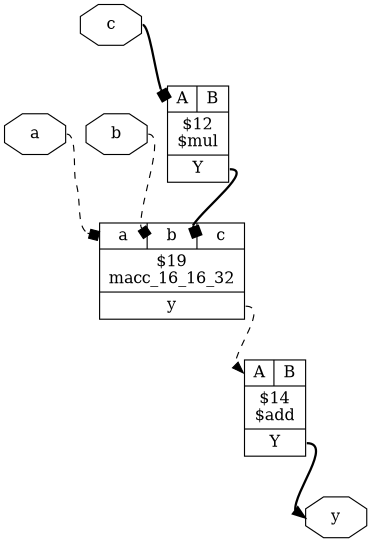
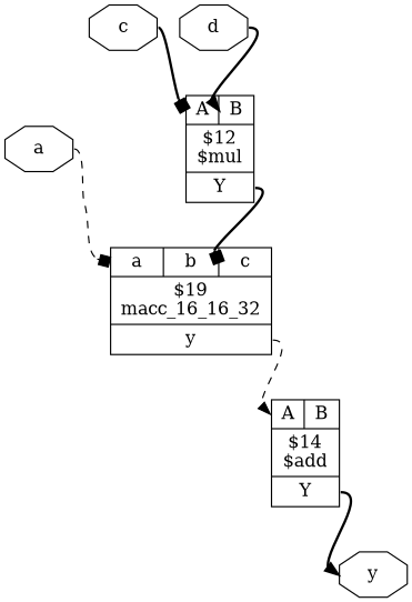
  digraph {
    rankdir=TB
    remincross=true
    node [color=black fontcolor=black shape=octagon]
    edge [arrowhead=box color=black fontcolor=black headport="p9:w" style=bold tailport=e]
    n1 [label=a]
    n2 [label="{{<p3> a|<p4> b|<p5> c}|$19\nmacc_16_16_32|{<p8> y}}" shape=record color="" fontcolor=""]
    n3 [label="{{<p9> A|<p10> B}|$14\n$add|{<p11> Y}}" shape=record color="" fontcolor=""]
-   n4 [label=b]
    n5 [label=c]
    n6 [label="{{<p9> A|<p10> B}|$12\n$mul|{<p11> Y}}" shape=record color="" fontcolor=""]
+   n7 [label=d]
    n8 [label=y]
    n1 -> n2 [headport="p3:w" style=dashed]
    n2 -> n3 [arrowhead=normal style=dashed tailport="p8:e"]
    n3 -> n8 [arrowhead=normal headport=w tailport="p11:e"]
-   n4 -> n2 [headport="p4:w" style=dashed]
    n5 -> n6
    n6 -> n2 [headport="p5:w" tailport="p11:e"]
+   n7 -> n6 [arrowhead=normal headport="p10:w"]
  }
